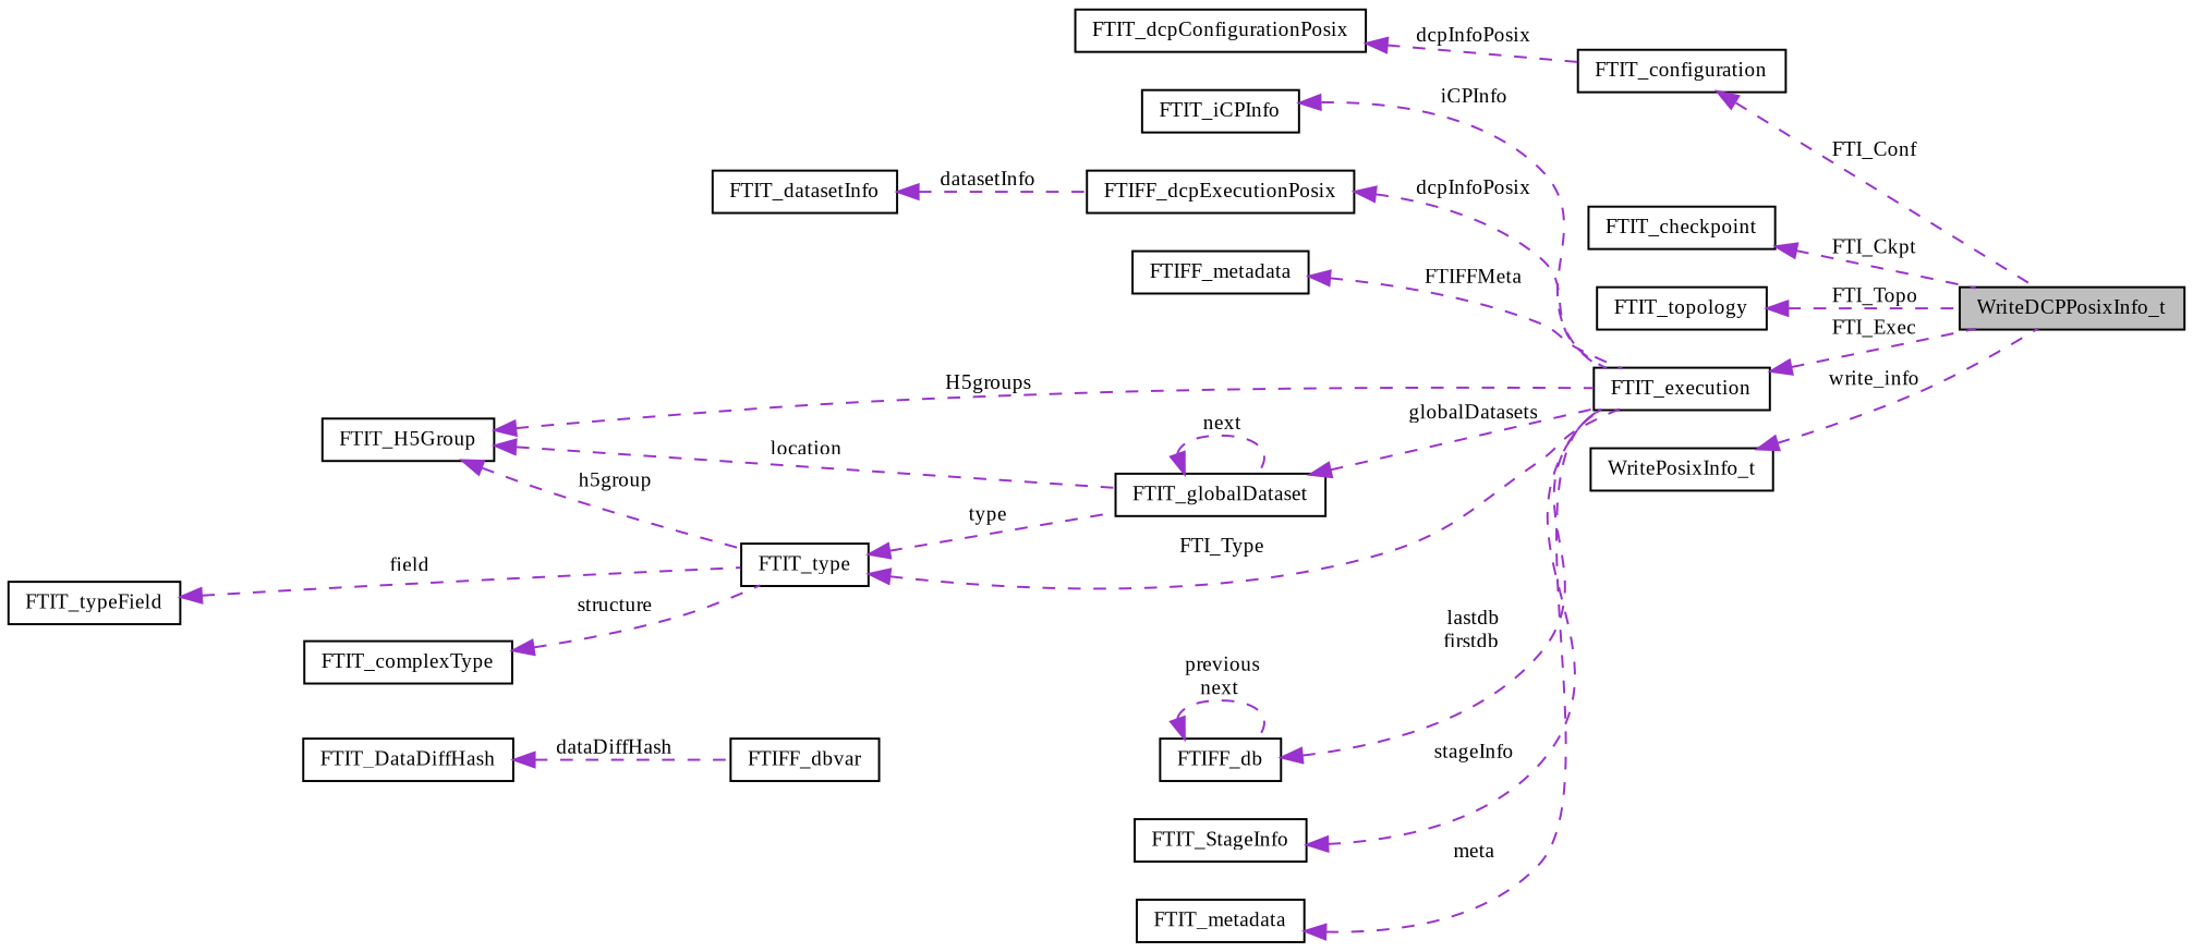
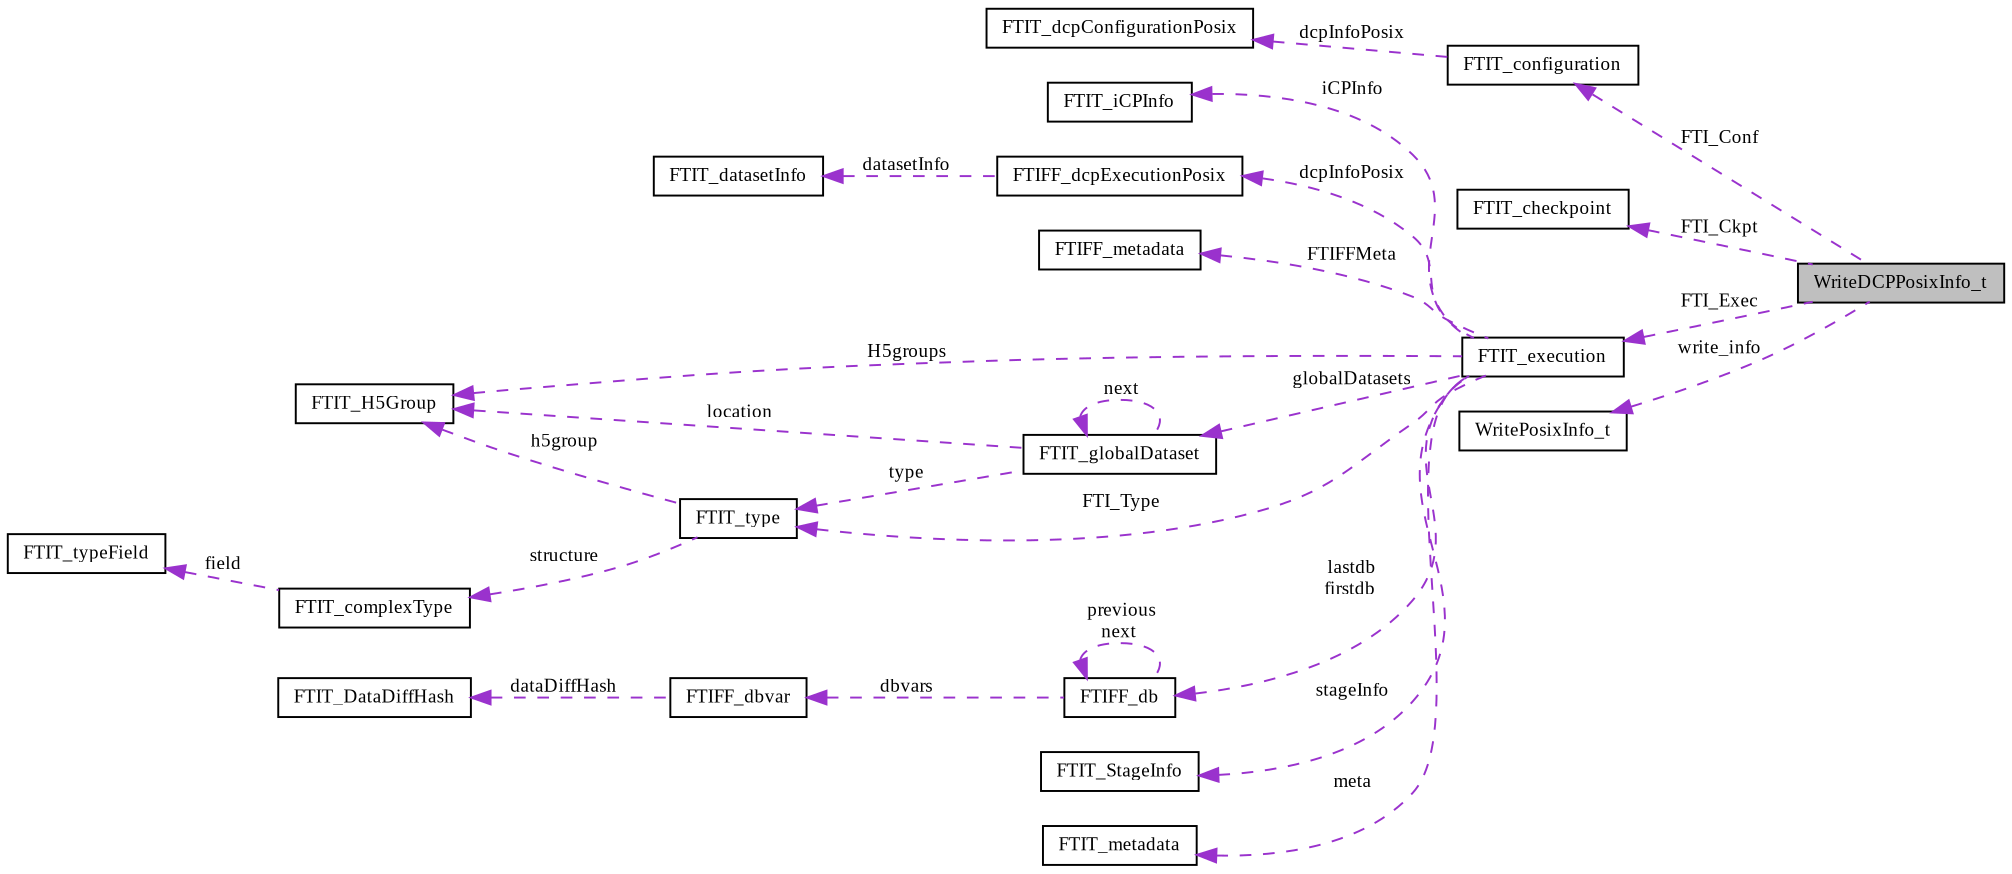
  digraph {
    fontname="Liberation Serif"
    rankdir=LR
    node [color=black fillcolor=white fontname="Liberation Serif" fontsize=10 shape=record style=filled]
    edge [color=darkorchid3 dir=back fontname="Liberation Serif" fontsize=10 labelfontname=Helvetica labelfontsize=10 style=dashed]
    n1 [fillcolor=grey75 fontcolor=black height=0.2 label=WriteDCPPosixInfo_t width=0.4]
    n2 [height=0.2 label=FTIT_configuration width=0.4]
    n3 [height=0.2 label=FTIT_dcpConfigurationPosix width=0.4]
    n4 [height=0.2 label=FTIT_checkpoint width=0.4]
-   n5 [height=0.2 label=FTIT_topology width=0.4]
    n6 [height=0.2 label=FTIT_execution width=0.4]
    n7 [height=0.2 label=FTIT_iCPInfo width=0.4]
    n8 [height=0.2 label=FTIFF_dcpExecutionPosix width=0.4]
    n9 [height=0.2 label=FTIT_datasetInfo width=0.4]
    n10 [height=0.2 label=FTIFF_metadata width=0.4]
    n11 [height=0.2 label=FTIT_H5Group width=0.4]
    n12 [height=0.2 label=FTIT_globalDataset width=0.4]
    n13 [height=0.2 label=FTIT_type width=0.4]
    n14 [height=0.2 label=FTIT_complexType width=0.4]
    n15 [height=0.2 label=FTIT_typeField width=0.4]
    n16 [height=0.2 label=FTIFF_db width=0.4]
    n17 [height=0.2 label=FTIFF_dbvar width=0.4]
    n18 [height=0.2 label=FTIT_DataDiffHash width=0.4]
    n19 [height=0.2 label=FTIT_StageInfo width=0.4]
    n20 [height=0.2 label=FTIT_metadata width=0.4]
    n21 [height=0.2 label=WritePosixInfo_t width=0.4]
    n2 -> n1 [label=" FTI_Conf"]
    n3 -> n2 [label=" dcpInfoPosix"]
    n4 -> n1 [label=" FTI_Ckpt"]
-   n5 -> n1 [label=" FTI_Topo"]
    n6 -> n1 [label=" FTI_Exec"]
    n7 -> n6 [label=" iCPInfo"]
    n8 -> n6 [label=" dcpInfoPosix"]
    n9 -> n8 [label=" datasetInfo"]
    n10 -> n6 [label=" FTIFFMeta"]
    n11 -> n6 [label=" H5groups"]
    n11 -> n12 [label=" location"]
    n11 -> n13 [label=" h5group"]
    n12 -> n6 [label=" globalDatasets"]
    n12 -> n12 [label=" next"]
    n13 -> n6 [label=" FTI_Type"]
    n13 -> n12 [label=" type"]
    n14 -> n13 [label=" structure"]
-   n15 -> n13 [label=" field"]
+   n15 -> n14 [label=" field"]
    n16 -> n6 [label=" lastdb\nfirstdb"]
    n16 -> n16 [label=" previous\nnext"]
+   n17 -> n16 [label=" dbvars"]
    n18 -> n17 [label=" dataDiffHash"]
    n19 -> n6 [label=" stageInfo"]
    n20 -> n6 [label=" meta"]
    n21 -> n1 [label=" write_info"]
  }
